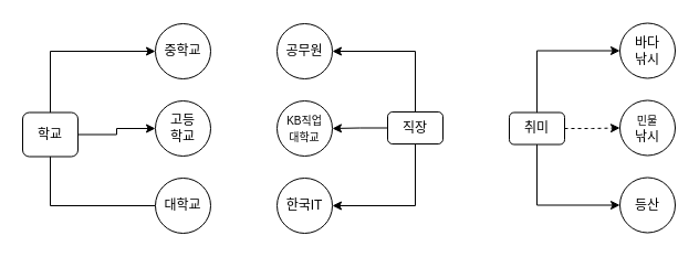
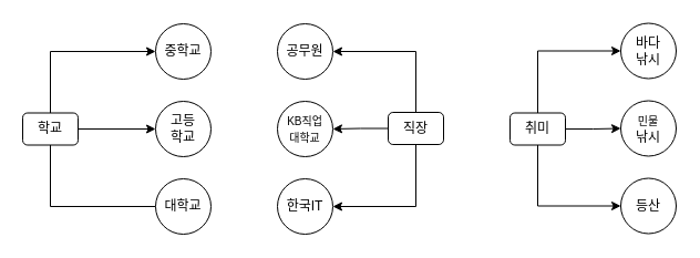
  <mxCell id="0" />
  <mxCell id="1" parent="0" />
  <mxCell id="2" style="edgeStyle=orthogonalEdgeStyle;rounded=0;orthogonalLoop=1;jettySize=auto;html=1;exitX=1;exitY=0.5;exitDx=0;exitDy=0;entryX=0;entryY=0.5;entryDx=0;entryDy=0;fontSize=10;" edge="1" parent="1" source="5" target="15"><mxGeometry relative="1" as="geometry" /></mxCell>
  <mxCell id="3" style="edgeStyle=orthogonalEdgeStyle;rounded=0;orthogonalLoop=1;jettySize=auto;html=1;exitX=0.5;exitY=0;exitDx=0;exitDy=0;entryX=0;entryY=0.5;entryDx=0;entryDy=0;fontSize=10;" edge="1" parent="1" source="5" target="14"><mxGeometry relative="1" as="geometry" /></mxCell>
  <mxCell id="4" style="edgeStyle=orthogonalEdgeStyle;rounded=0;orthogonalLoop=1;jettySize=auto;html=1;exitX=0.5;exitY=1;exitDx=0;exitDy=0;entryX=0;entryY=0.5;entryDx=0;entryDy=0;fontSize=10;endArrow=none;" edge="1" parent="1" source="5" target="16"><mxGeometry relative="1" as="geometry" /></mxCell>
- <mxCell id="5" value="학교" style="rounded=1;whiteSpace=wrap;html=1;" vertex="1" parent="1"><mxGeometry x="20" y="101.5" width="50" height="40" as="geometry" /></mxCell>
+ <mxCell id="5" value="학교" style="rounded=1;whiteSpace=wrap;html=1;" vertex="1" parent="1"><mxGeometry x="20" y="101.5" width="50" height="29" as="geometry" /></mxCell>
  <mxCell id="6" style="edgeStyle=orthogonalEdgeStyle;rounded=0;orthogonalLoop=1;jettySize=auto;html=1;exitX=0;exitY=0.5;exitDx=0;exitDy=0;entryX=1;entryY=0.5;entryDx=0;entryDy=0;fontSize=10;" edge="1" parent="1" source="9" target="18"><mxGeometry relative="1" as="geometry" /></mxCell>
  <mxCell id="7" style="edgeStyle=orthogonalEdgeStyle;rounded=0;orthogonalLoop=1;jettySize=auto;html=1;exitX=0.5;exitY=0;exitDx=0;exitDy=0;entryX=1;entryY=0.5;entryDx=0;entryDy=0;fontSize=10;" edge="1" parent="1" source="9" target="17"><mxGeometry relative="1" as="geometry" /></mxCell>
  <mxCell id="8" style="edgeStyle=orthogonalEdgeStyle;rounded=0;orthogonalLoop=1;jettySize=auto;html=1;exitX=0.5;exitY=1;exitDx=0;exitDy=0;fontSize=10;entryX=1;entryY=0.5;entryDx=0;entryDy=0;" edge="1" parent="1" source="9" target="19"><mxGeometry relative="1" as="geometry" /></mxCell>
  <mxCell id="9" value="직장" style="rounded=1;whiteSpace=wrap;html=1;" vertex="1" parent="1"><mxGeometry x="350" y="101" width="50" height="29" as="geometry" /></mxCell>
- <mxCell id="10" style="edgeStyle=orthogonalEdgeStyle;rounded=0;orthogonalLoop=1;jettySize=auto;html=1;exitX=1;exitY=0.5;exitDx=0;exitDy=0;entryX=0;entryY=0.5;entryDx=0;entryDy=0;fontSize=10;dashed=1;" edge="1" parent="1" source="13" target="21"><mxGeometry relative="1" as="geometry" /></mxCell>
+ <mxCell id="10" style="edgeStyle=orthogonalEdgeStyle;rounded=0;orthogonalLoop=1;jettySize=auto;html=1;exitX=1;exitY=0.5;exitDx=0;exitDy=0;entryX=0;entryY=0.5;entryDx=0;entryDy=0;fontSize=10;" edge="1" parent="1" source="13" target="21"><mxGeometry relative="1" as="geometry" /></mxCell>
  <mxCell id="11" style="edgeStyle=orthogonalEdgeStyle;rounded=0;orthogonalLoop=1;jettySize=auto;html=1;exitX=0.5;exitY=0;exitDx=0;exitDy=0;entryX=0;entryY=0.5;entryDx=0;entryDy=0;fontSize=10;" edge="1" parent="1" source="13" target="20"><mxGeometry relative="1" as="geometry" /></mxCell>
  <mxCell id="12" style="edgeStyle=orthogonalEdgeStyle;rounded=0;orthogonalLoop=1;jettySize=auto;html=1;exitX=0.5;exitY=1;exitDx=0;exitDy=0;entryX=0;entryY=0.5;entryDx=0;entryDy=0;fontSize=10;" edge="1" parent="1" source="13" target="22"><mxGeometry relative="1" as="geometry" /></mxCell>
  <mxCell id="13" value="취미" style="rounded=1;whiteSpace=wrap;html=1;" vertex="1" parent="1"><mxGeometry x="460" y="101.5" width="50" height="29" as="geometry" /></mxCell>
  <mxCell id="14" value="중학교" style="ellipse;whiteSpace=wrap;html=1;aspect=fixed;" vertex="1" parent="1"><mxGeometry x="140" y="21" width="50" height="50" as="geometry" /></mxCell>
  <mxCell id="15" value="고등&lt;br&gt;학교" style="ellipse;whiteSpace=wrap;html=1;aspect=fixed;" vertex="1" parent="1"><mxGeometry x="140" y="91" width="50" height="50" as="geometry" /></mxCell>
  <mxCell id="16" value="대학교" style="ellipse;whiteSpace=wrap;html=1;aspect=fixed;" vertex="1" parent="1"><mxGeometry x="140" y="161" width="50" height="50" as="geometry" /></mxCell>
  <mxCell id="17" value="공무원" style="ellipse;whiteSpace=wrap;html=1;aspect=fixed;" vertex="1" parent="1"><mxGeometry x="250" y="21" width="50" height="50" as="geometry" /></mxCell>
  <mxCell id="18" value="&lt;font style=&quot;font-size: 10px;&quot;&gt;KB직업&lt;br&gt;대학교&lt;/font&gt;" style="ellipse;whiteSpace=wrap;html=1;aspect=fixed;" vertex="1" parent="1"><mxGeometry x="250" y="91" width="50" height="50" as="geometry" /></mxCell>
  <mxCell id="19" value="한국IT" style="ellipse;whiteSpace=wrap;html=1;aspect=fixed;" vertex="1" parent="1"><mxGeometry x="250" y="161" width="50" height="50" as="geometry" /></mxCell>
  <mxCell id="20" value="바다&lt;br&gt;낚시" style="ellipse;whiteSpace=wrap;html=1;aspect=fixed;" vertex="1" parent="1"><mxGeometry x="560" y="20.5" width="50" height="50" as="geometry" /></mxCell>
  <mxCell id="21" value="&lt;span style=&quot;font-size: 10px;&quot;&gt;민물&lt;br&gt;&lt;/span&gt;낚시" style="ellipse;whiteSpace=wrap;html=1;aspect=fixed;" vertex="1" parent="1"><mxGeometry x="560" y="90.5" width="50" height="50" as="geometry" /></mxCell>
  <mxCell id="22" value="등산" style="ellipse;whiteSpace=wrap;html=1;aspect=fixed;" vertex="1" parent="1"><mxGeometry x="560" y="160.5" width="50" height="50" as="geometry" /></mxCell>
